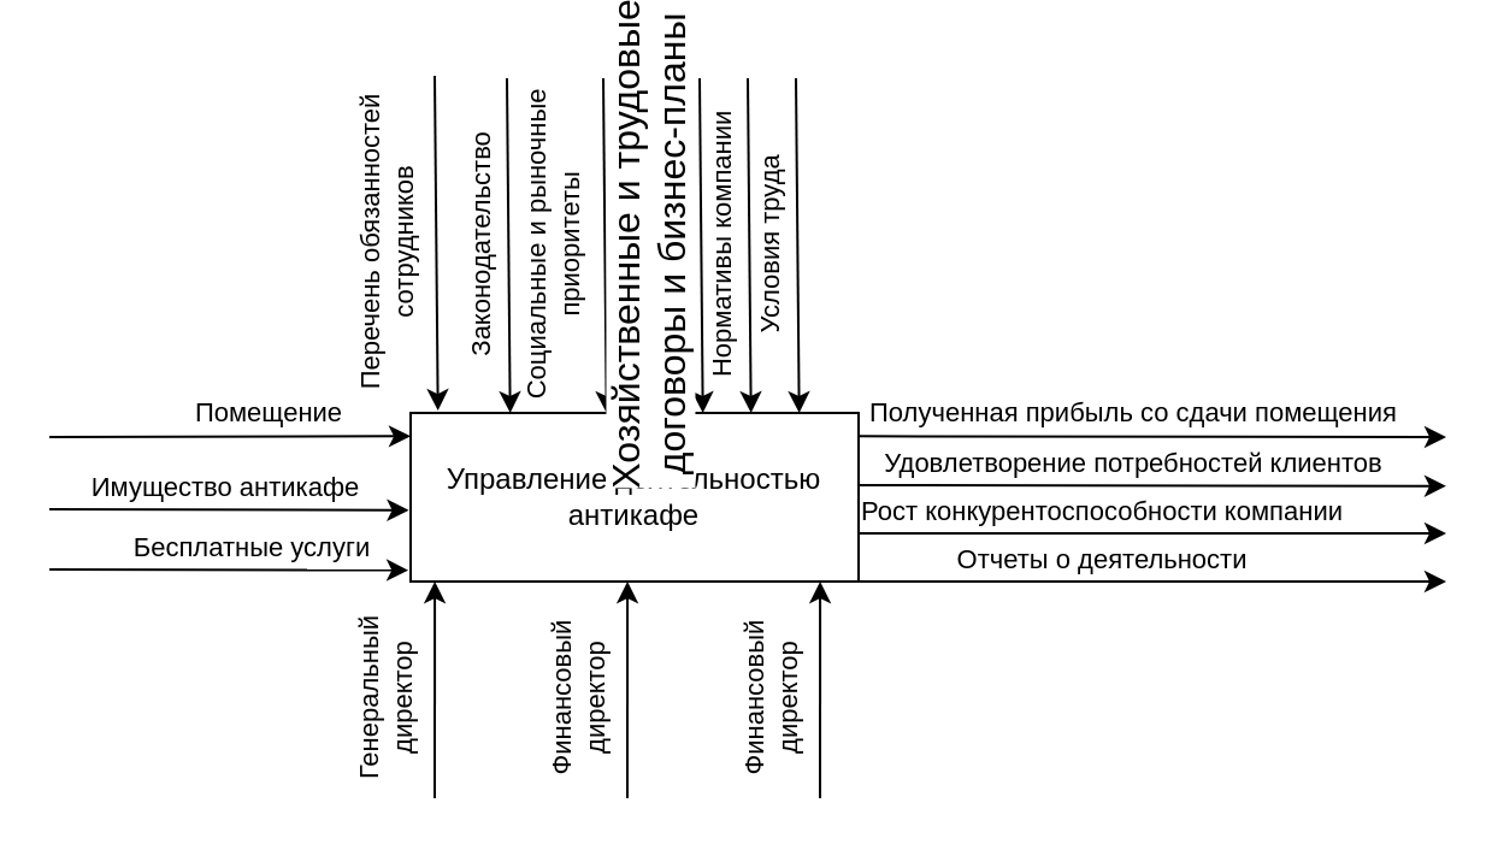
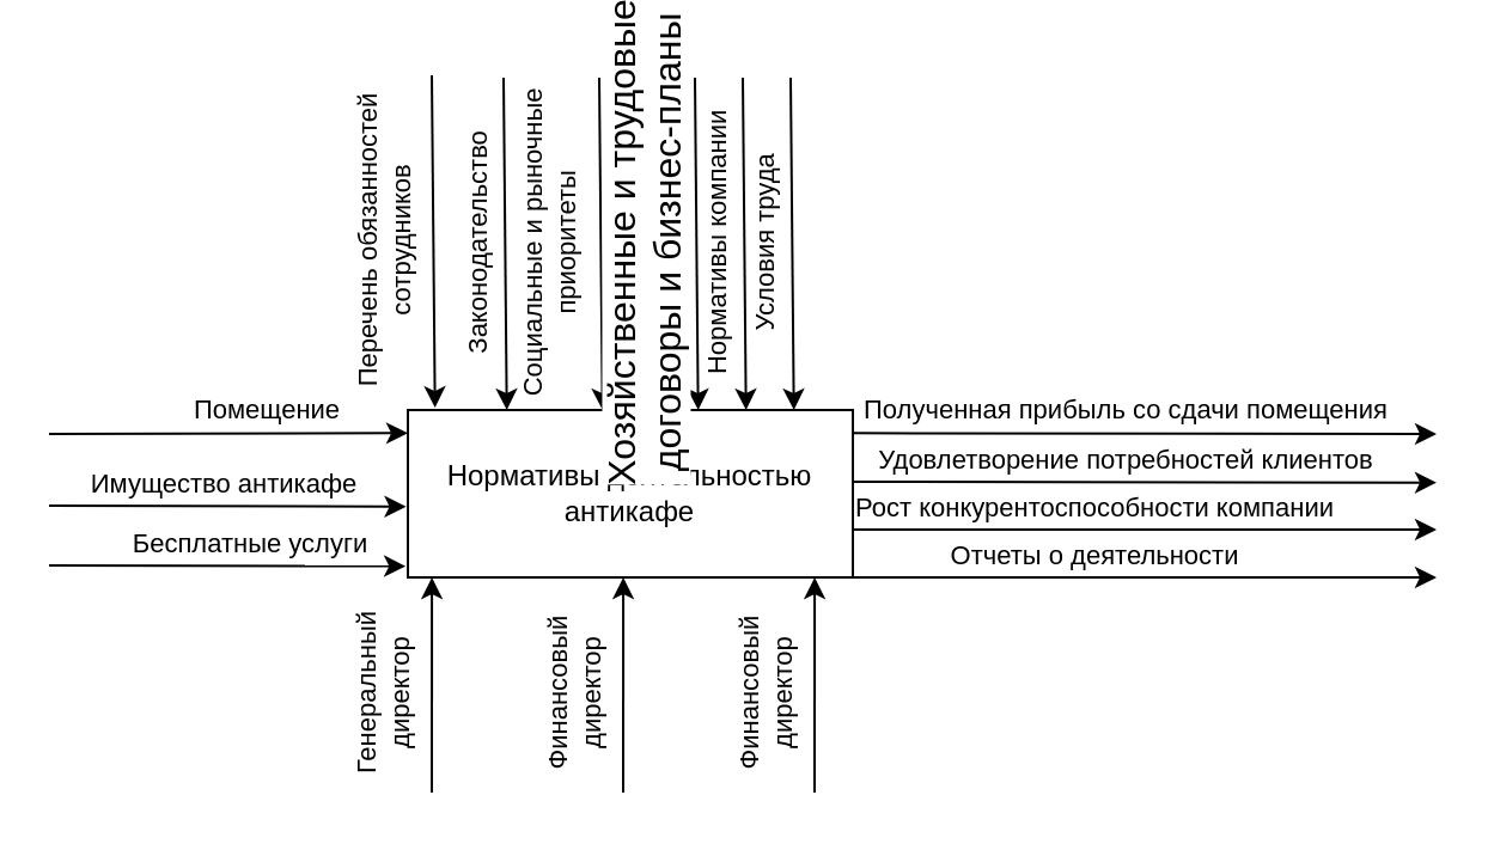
  <mxCell id="0" />
  <mxCell id="1" parent="0" />
- <mxCell id="2" value="Управление деятельностью антикафе" style="rounded=0;whiteSpace=wrap;html=1;" vertex="1" parent="1"><mxGeometry x="170" y="160" width="186" height="70" as="geometry" /></mxCell>
+ <mxCell id="2" value="Нормативы деятельностью антикафе" style="rounded=0;whiteSpace=wrap;html=1;" vertex="1" parent="1"><mxGeometry x="170" y="160" width="186" height="70" as="geometry" /></mxCell>
  <mxCell id="3" value="" style="endArrow=classic;html=1;rounded=0;exitX=1;exitY=0.138;exitDx=0;exitDy=0;exitPerimeter=0;" edge="1" parent="1" source="2"><mxGeometry width="50" height="50" relative="1" as="geometry"><mxPoint x="250" y="230" as="sourcePoint" /><mxPoint x="600" y="170" as="targetPoint" /></mxGeometry></mxCell>
  <mxCell id="4" value="Полученная прибыль со сдачи помещения" style="edgeLabel;html=1;align=center;verticalAlign=middle;resizable=0;points=[];" vertex="1" connectable="0" parent="3"><mxGeometry x="-0.533" relative="1" as="geometry"><mxPoint x="57" y="-10" as="offset" /></mxGeometry></mxCell>
  <mxCell id="5" value="" style="endArrow=classic;html=1;rounded=0;entryX=0;entryY=0.138;entryDx=0;entryDy=0;entryPerimeter=0;" edge="1" parent="1" target="2"><mxGeometry width="50" height="50" relative="1" as="geometry"><mxPoint x="20" y="170" as="sourcePoint" /><mxPoint x="110" y="180" as="targetPoint" /></mxGeometry></mxCell>
  <mxCell id="6" value="Помещение" style="edgeLabel;html=1;align=center;verticalAlign=middle;resizable=0;points=[];" vertex="1" connectable="0" parent="5"><mxGeometry x="0.206" y="-1" relative="1" as="geometry"><mxPoint y="-11" as="offset" /></mxGeometry></mxCell>
  <mxCell id="7" value="" style="endArrow=classic;html=1;rounded=0;entryX=-0.005;entryY=0.933;entryDx=0;entryDy=0;entryPerimeter=0;" edge="1" parent="1" target="2"><mxGeometry width="50" height="50" relative="1" as="geometry"><mxPoint x="20" y="225" as="sourcePoint" /><mxPoint x="140" y="210" as="targetPoint" /></mxGeometry></mxCell>
  <mxCell id="8" value="Бесплатные услуги" style="edgeLabel;html=1;align=center;verticalAlign=middle;resizable=0;points=[];" vertex="1" connectable="0" parent="7"><mxGeometry x="0.206" y="-1" relative="1" as="geometry"><mxPoint x="-6" y="-11" as="offset" /></mxGeometry></mxCell>
  <mxCell id="9" value="" style="endArrow=classic;html=1;rounded=0;entryX=0.054;entryY=1;entryDx=0;entryDy=0;entryPerimeter=0;" edge="1" parent="1" target="2"><mxGeometry width="50" height="50" relative="1" as="geometry"><mxPoint x="180" y="320" as="sourcePoint" /><mxPoint x="210" y="270" as="targetPoint" /></mxGeometry></mxCell>
  <mxCell id="10" value="Генеральный&lt;br&gt;директор" style="edgeLabel;html=1;align=center;verticalAlign=middle;resizable=0;points=[];rotation=-90;" vertex="1" connectable="0" parent="9"><mxGeometry x="0.304" y="1" relative="1" as="geometry"><mxPoint x="-19" y="19" as="offset" /></mxGeometry></mxCell>
  <mxCell id="11" value="" style="endArrow=classic;html=1;rounded=0;entryX=0.054;entryY=1;entryDx=0;entryDy=0;entryPerimeter=0;" edge="1" parent="1"><mxGeometry width="50" height="50" relative="1" as="geometry"><mxPoint x="260" y="320" as="sourcePoint" /><mxPoint x="260.044" y="230" as="targetPoint" /></mxGeometry></mxCell>
  <mxCell id="12" value="Финансовый&lt;br&gt;директор" style="edgeLabel;html=1;align=center;verticalAlign=middle;resizable=0;points=[];rotation=-90;" vertex="1" connectable="0" parent="11"><mxGeometry x="0.304" y="1" relative="1" as="geometry"><mxPoint x="-19" y="19" as="offset" /></mxGeometry></mxCell>
  <mxCell id="13" value="" style="endArrow=classic;html=1;rounded=0;entryX=0.054;entryY=1;entryDx=0;entryDy=0;entryPerimeter=0;" edge="1" parent="1"><mxGeometry width="50" height="50" relative="1" as="geometry"><mxPoint x="340" y="320" as="sourcePoint" /><mxPoint x="340.044" y="230" as="targetPoint" /></mxGeometry></mxCell>
  <mxCell id="14" value="Финансовый&lt;br&gt;директор" style="edgeLabel;html=1;align=center;verticalAlign=middle;resizable=0;points=[];rotation=-90;" vertex="1" connectable="0" parent="13"><mxGeometry x="0.304" y="1" relative="1" as="geometry"><mxPoint x="-19" y="19" as="offset" /></mxGeometry></mxCell>
  <mxCell id="15" value="" style="endArrow=classic;html=1;rounded=0;entryX=0.061;entryY=-0.014;entryDx=0;entryDy=0;entryPerimeter=0;" edge="1" parent="1" target="2"><mxGeometry width="50" height="50" relative="1" as="geometry"><mxPoint x="180" y="20" as="sourcePoint" /><mxPoint x="220" y="80" as="targetPoint" /></mxGeometry></mxCell>
  <mxCell id="16" value="Перечень обязанностей&lt;br&gt;сотрудников" style="edgeLabel;html=1;align=center;verticalAlign=middle;resizable=0;points=[];rotation=-90;" vertex="1" connectable="0" parent="15"><mxGeometry x="0.064" y="-1" relative="1" as="geometry"><mxPoint x="-20" y="-4" as="offset" /></mxGeometry></mxCell>
  <mxCell id="17" value="" style="endArrow=classic;html=1;rounded=0;entryX=0.061;entryY=-0.014;entryDx=0;entryDy=0;entryPerimeter=0;" edge="1" parent="1"><mxGeometry x="-0.01" y="-21" width="50" height="50" relative="1" as="geometry"><mxPoint x="210" y="20.98" as="sourcePoint" /><mxPoint x="211.346" y="160" as="targetPoint" /><mxPoint as="offset" /></mxGeometry></mxCell>
  <mxCell id="18" value="Законодательство" style="edgeLabel;html=1;align=center;verticalAlign=middle;resizable=0;points=[];rotation=-90;" vertex="1" connectable="0" parent="17"><mxGeometry x="0.064" y="-1" relative="1" as="geometry"><mxPoint x="-10" y="-4" as="offset" /></mxGeometry></mxCell>
  <mxCell id="19" value="" style="endArrow=classic;html=1;rounded=0;entryX=0.061;entryY=-0.014;entryDx=0;entryDy=0;entryPerimeter=0;" edge="1" parent="1"><mxGeometry x="-0.01" y="-21" width="50" height="50" relative="1" as="geometry"><mxPoint x="250" y="20.98" as="sourcePoint" /><mxPoint x="251.346" y="160" as="targetPoint" /><mxPoint as="offset" /></mxGeometry></mxCell>
  <mxCell id="20" value="Социальные и рыночные&lt;br&gt;приоритеты" style="edgeLabel;html=1;align=center;verticalAlign=middle;resizable=0;points=[];rotation=-90;" vertex="1" connectable="0" parent="19"><mxGeometry x="0.064" y="-1" relative="1" as="geometry"><mxPoint x="-20" y="-4" as="offset" /></mxGeometry></mxCell>
  <mxCell id="21" value="" style="endArrow=classic;html=1;rounded=0;entryX=-0.004;entryY=0.577;entryDx=0;entryDy=0;entryPerimeter=0;" edge="1" parent="1" target="2"><mxGeometry width="50" height="50" relative="1" as="geometry"><mxPoint x="20" y="200" as="sourcePoint" /><mxPoint x="170" y="195.11" as="targetPoint" /></mxGeometry></mxCell>
  <mxCell id="22" value="Имущество антикафе" style="edgeLabel;html=1;align=center;verticalAlign=middle;resizable=0;points=[];" vertex="1" connectable="0" parent="21"><mxGeometry x="0.206" y="-1" relative="1" as="geometry"><mxPoint x="-17" y="-11" as="offset" /></mxGeometry></mxCell>
  <mxCell id="23" value="" style="endArrow=classic;html=1;rounded=0;" edge="1" parent="1"><mxGeometry width="50" height="50" relative="1" as="geometry"><mxPoint x="356" y="210" as="sourcePoint" /><mxPoint x="600" y="210" as="targetPoint" /></mxGeometry></mxCell>
  <mxCell id="24" value="Рост конкурентоспособности компании" style="edgeLabel;html=1;align=center;verticalAlign=middle;resizable=0;points=[];" vertex="1" connectable="0" parent="23"><mxGeometry x="-0.533" relative="1" as="geometry"><mxPoint x="43" y="-10" as="offset" /></mxGeometry></mxCell>
  <mxCell id="25" value="" style="endArrow=classic;html=1;rounded=0;exitX=1;exitY=0.138;exitDx=0;exitDy=0;exitPerimeter=0;" edge="1" parent="1"><mxGeometry width="50" height="50" relative="1" as="geometry"><mxPoint x="356" y="190" as="sourcePoint" /><mxPoint x="600" y="190.34" as="targetPoint" /></mxGeometry></mxCell>
  <mxCell id="26" value="Удовлетворение потребностей клиентов" style="edgeLabel;html=1;align=center;verticalAlign=middle;resizable=0;points=[];" vertex="1" connectable="0" parent="25"><mxGeometry x="-0.533" relative="1" as="geometry"><mxPoint x="57" y="-10" as="offset" /></mxGeometry></mxCell>
  <mxCell id="27" value="" style="endArrow=classic;html=1;rounded=0;entryX=0.061;entryY=-0.014;entryDx=0;entryDy=0;entryPerimeter=0;" edge="1" parent="1"><mxGeometry x="-0.01" y="-21" width="50" height="50" relative="1" as="geometry"><mxPoint x="290" y="20.98" as="sourcePoint" /><mxPoint x="291.346" y="160" as="targetPoint" /><mxPoint as="offset" /></mxGeometry></mxCell>
  <mxCell id="28" value="&lt;span style=&quot;font-size:12.0pt;line-height:115%;&lt;br/&gt;font-family:&amp;quot;Calibri&amp;quot;,sans-serif;mso-ascii-theme-font:minor-latin;mso-fareast-font-family:&lt;br/&gt;Calibri;mso-fareast-theme-font:minor-latin;mso-hansi-theme-font:minor-latin;&lt;br/&gt;mso-bidi-font-family:&amp;quot;Times New Roman&amp;quot;;mso-bidi-theme-font:minor-bidi;&lt;br/&gt;mso-ansi-language:RU;mso-fareast-language:EN-US;mso-bidi-language:AR-SA&quot;&gt;Хозяйственные и трудовые&lt;br&gt;договоры и бизнес-планы&lt;/span&gt;" style="edgeLabel;html=1;align=center;verticalAlign=middle;resizable=0;points=[];rotation=-90;" vertex="1" connectable="0" parent="27"><mxGeometry x="0.064" y="-1" relative="1" as="geometry"><mxPoint x="-20" y="-4" as="offset" /></mxGeometry></mxCell>
  <mxCell id="29" value="" style="endArrow=classic;html=1;rounded=0;entryX=0.061;entryY=-0.014;entryDx=0;entryDy=0;entryPerimeter=0;" edge="1" parent="1"><mxGeometry x="-0.01" y="-21" width="50" height="50" relative="1" as="geometry"><mxPoint x="310" y="20.98" as="sourcePoint" /><mxPoint x="311.346" y="160" as="targetPoint" /><mxPoint as="offset" /></mxGeometry></mxCell>
  <mxCell id="30" value="Нормативы компании" style="edgeLabel;html=1;align=center;verticalAlign=middle;resizable=0;points=[];rotation=-90;" vertex="1" connectable="0" parent="29"><mxGeometry x="0.064" y="-1" relative="1" as="geometry"><mxPoint x="-10" y="-4" as="offset" /></mxGeometry></mxCell>
  <mxCell id="31" value="" style="endArrow=classic;html=1;rounded=0;entryX=0.061;entryY=-0.014;entryDx=0;entryDy=0;entryPerimeter=0;" edge="1" parent="1"><mxGeometry x="-0.01" y="-21" width="50" height="50" relative="1" as="geometry"><mxPoint x="330" y="20.98" as="sourcePoint" /><mxPoint x="331.346" y="160" as="targetPoint" /><mxPoint as="offset" /></mxGeometry></mxCell>
  <mxCell id="32" value="Условия труда" style="edgeLabel;html=1;align=center;verticalAlign=middle;resizable=0;points=[];rotation=-90;" vertex="1" connectable="0" parent="31"><mxGeometry x="0.064" y="-1" relative="1" as="geometry"><mxPoint x="-10" y="-4" as="offset" /></mxGeometry></mxCell>
  <mxCell id="33" value="" style="endArrow=classic;html=1;rounded=0;" edge="1" parent="1"><mxGeometry width="50" height="50" relative="1" as="geometry"><mxPoint x="356" y="230" as="sourcePoint" /><mxPoint x="600" y="230" as="targetPoint" /></mxGeometry></mxCell>
  <mxCell id="34" value="Отчеты о деятельности" style="edgeLabel;html=1;align=center;verticalAlign=middle;resizable=0;points=[];" vertex="1" connectable="0" parent="33"><mxGeometry x="-0.533" relative="1" as="geometry"><mxPoint x="43" y="-10" as="offset" /></mxGeometry></mxCell>
